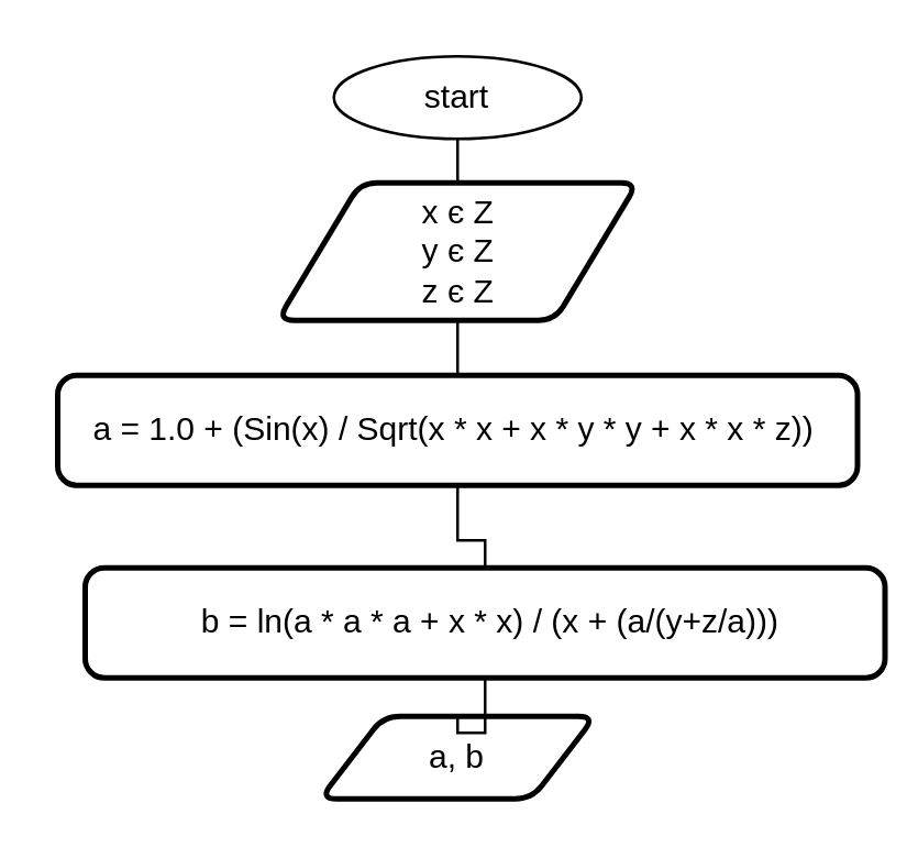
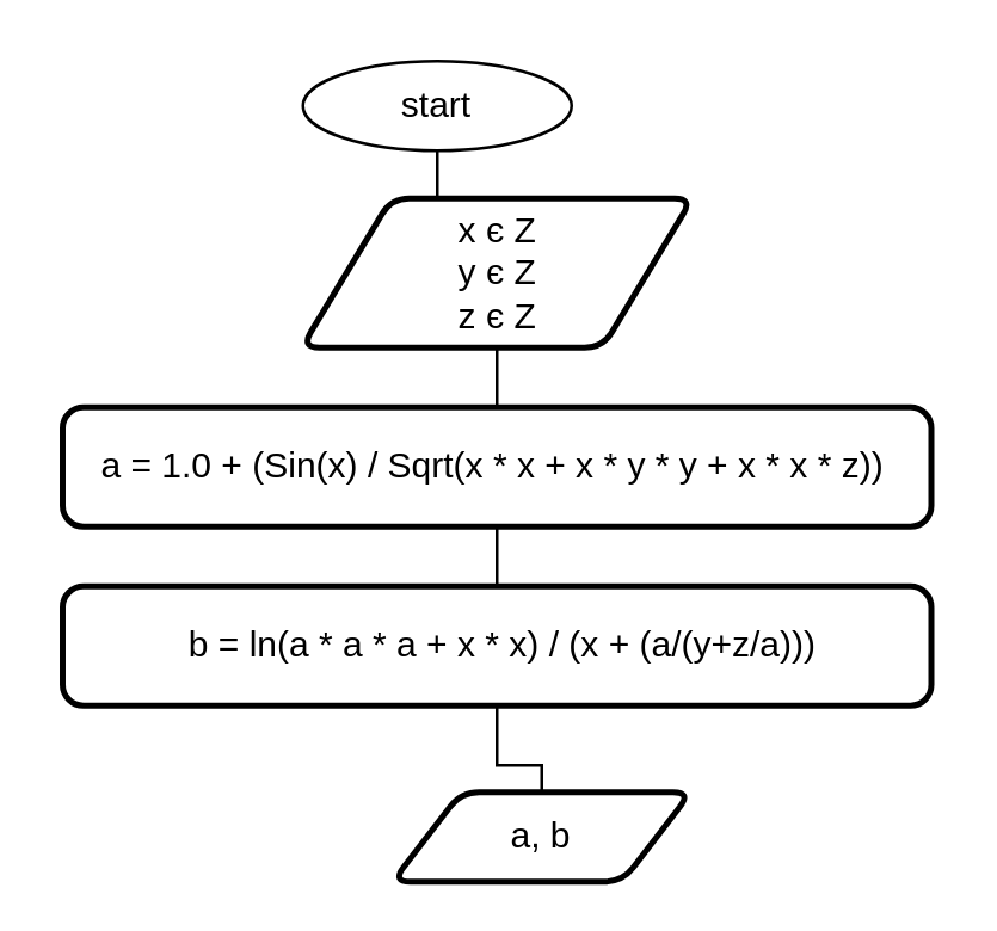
  <mxCell id="0" />
  <mxCell id="1" parent="0" />
  <mxCell id="2" style="edgeStyle=orthogonalEdgeStyle;rounded=0;orthogonalLoop=1;jettySize=auto;html=1;entryX=0.5;entryY=0;entryDx=0;entryDy=0;endArrow=none;endFill=0;" parent="1" source="3" edge="1"><mxGeometry relative="1" as="geometry"><mxPoint x="166" y="80" as="targetPoint" /></mxGeometry></mxCell>
- <mxCell id="3" value="start" style="ellipse;whiteSpace=wrap;html=1;" parent="1" vertex="1"><mxGeometry x="121" y="20" width="90" height="30" as="geometry" /></mxCell>
+ <mxCell id="3" value="start" style="ellipse;whiteSpace=wrap;html=1;" parent="1" vertex="1"><mxGeometry x="101" y="20" width="90" height="30" as="geometry" /></mxCell>
  <mxCell id="4" style="edgeStyle=orthogonalEdgeStyle;rounded=0;orthogonalLoop=1;jettySize=auto;html=1;exitX=0.5;exitY=1;exitDx=0;exitDy=0;endArrow=none;endFill=0;" parent="1" edge="1"><mxGeometry relative="1" as="geometry"><mxPoint x="166" y="110" as="sourcePoint" /><mxPoint x="166" y="110" as="targetPoint" /></mxGeometry></mxCell>
- <mxCell id="5" value="a, b" style="shape=parallelogram;html=1;strokeWidth=2;perimeter=parallelogramPerimeter;whiteSpace=wrap;rounded=1;arcSize=12;size=0.23;" parent="1" vertex="1"><mxGeometry x="116" y="260" width="100" height="30" as="geometry" /></mxCell>
+ <mxCell id="5" value="a, b" style="shape=parallelogram;html=1;strokeWidth=2;perimeter=parallelogramPerimeter;whiteSpace=wrap;rounded=1;arcSize=12;size=0.23;" parent="1" vertex="1"><mxGeometry x="131" y="265" width="100" height="30" as="geometry" /></mxCell>
  <mxCell id="6" style="edgeStyle=orthogonalEdgeStyle;rounded=0;orthogonalLoop=1;jettySize=auto;html=1;endArrow=none;endFill=0;" edge="1" parent="1" source="7" target="12"><mxGeometry relative="1" as="geometry" /></mxCell>
  <mxCell id="7" value="a =&amp;nbsp;1.0 + (Sin(x) / Sqrt(x * x + x * y * y + x * x * z))&amp;nbsp;" style="rounded=1;whiteSpace=wrap;html=1;absoluteArcSize=1;arcSize=14;strokeWidth=2;" parent="1" vertex="1"><mxGeometry x="20.5" y="136" width="291" height="40" as="geometry" /></mxCell>
  <mxCell id="8" style="edgeStyle=orthogonalEdgeStyle;rounded=0;orthogonalLoop=1;jettySize=auto;html=1;exitX=0.5;exitY=1;exitDx=0;exitDy=0;" parent="1" source="5" target="5" edge="1"><mxGeometry relative="1" as="geometry" /></mxCell>
  <mxCell id="9" style="edgeStyle=orthogonalEdgeStyle;rounded=0;orthogonalLoop=1;jettySize=auto;html=1;endArrow=none;endFill=0;" edge="1" parent="1" source="10" target="7"><mxGeometry relative="1" as="geometry" /></mxCell>
  <mxCell id="10" value="x є Z &lt;br&gt;y є Z &lt;br&gt;z є Z" style="shape=parallelogram;html=1;strokeWidth=2;perimeter=parallelogramPerimeter;whiteSpace=wrap;rounded=1;arcSize=12;size=0.23;" vertex="1" parent="1"><mxGeometry x="100.5" y="66" width="131" height="50" as="geometry" /></mxCell>
  <mxCell id="11" style="edgeStyle=orthogonalEdgeStyle;rounded=0;orthogonalLoop=1;jettySize=auto;html=1;entryX=0.5;entryY=0;entryDx=0;entryDy=0;endArrow=none;endFill=0;" edge="1" parent="1" source="12" target="5"><mxGeometry relative="1" as="geometry" /></mxCell>
- <mxCell id="12" value="&amp;nbsp;b = ln(a * a * a + x * x) / (x + (a/(y+z/a)))" style="rounded=1;whiteSpace=wrap;html=1;absoluteArcSize=1;arcSize=14;strokeWidth=2;" vertex="1" parent="1"><mxGeometry x="30.5" y="206" width="291" height="40" as="geometry" /></mxCell>
+ <mxCell id="12" value="&amp;nbsp;b = ln(a * a * a + x * x) / (x + (a/(y+z/a)))" style="rounded=1;whiteSpace=wrap;html=1;absoluteArcSize=1;arcSize=14;strokeWidth=2;" vertex="1" parent="1"><mxGeometry x="20.5" y="196" width="291" height="40" as="geometry" /></mxCell>
